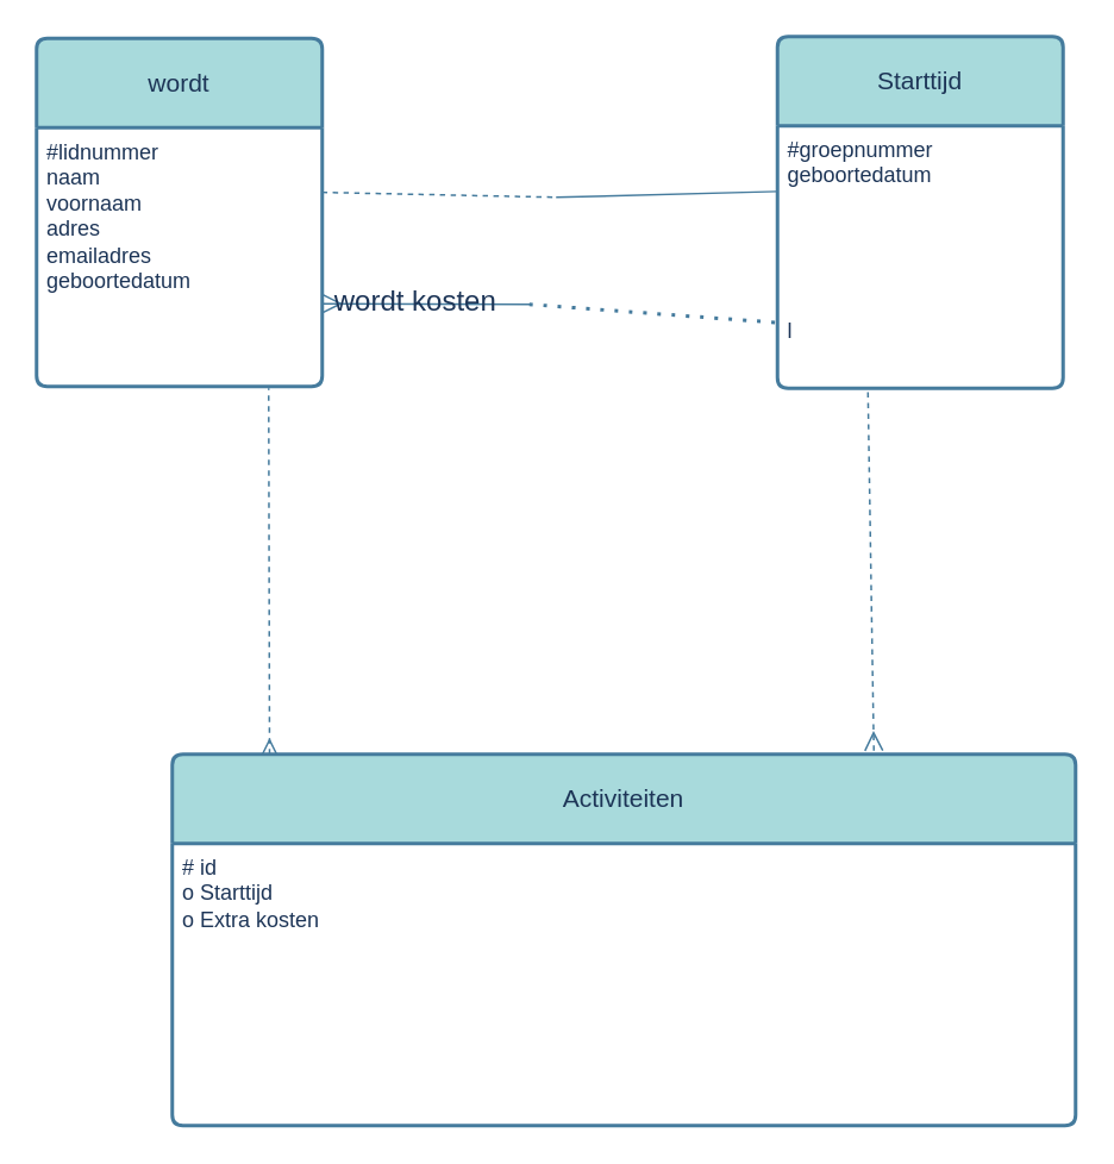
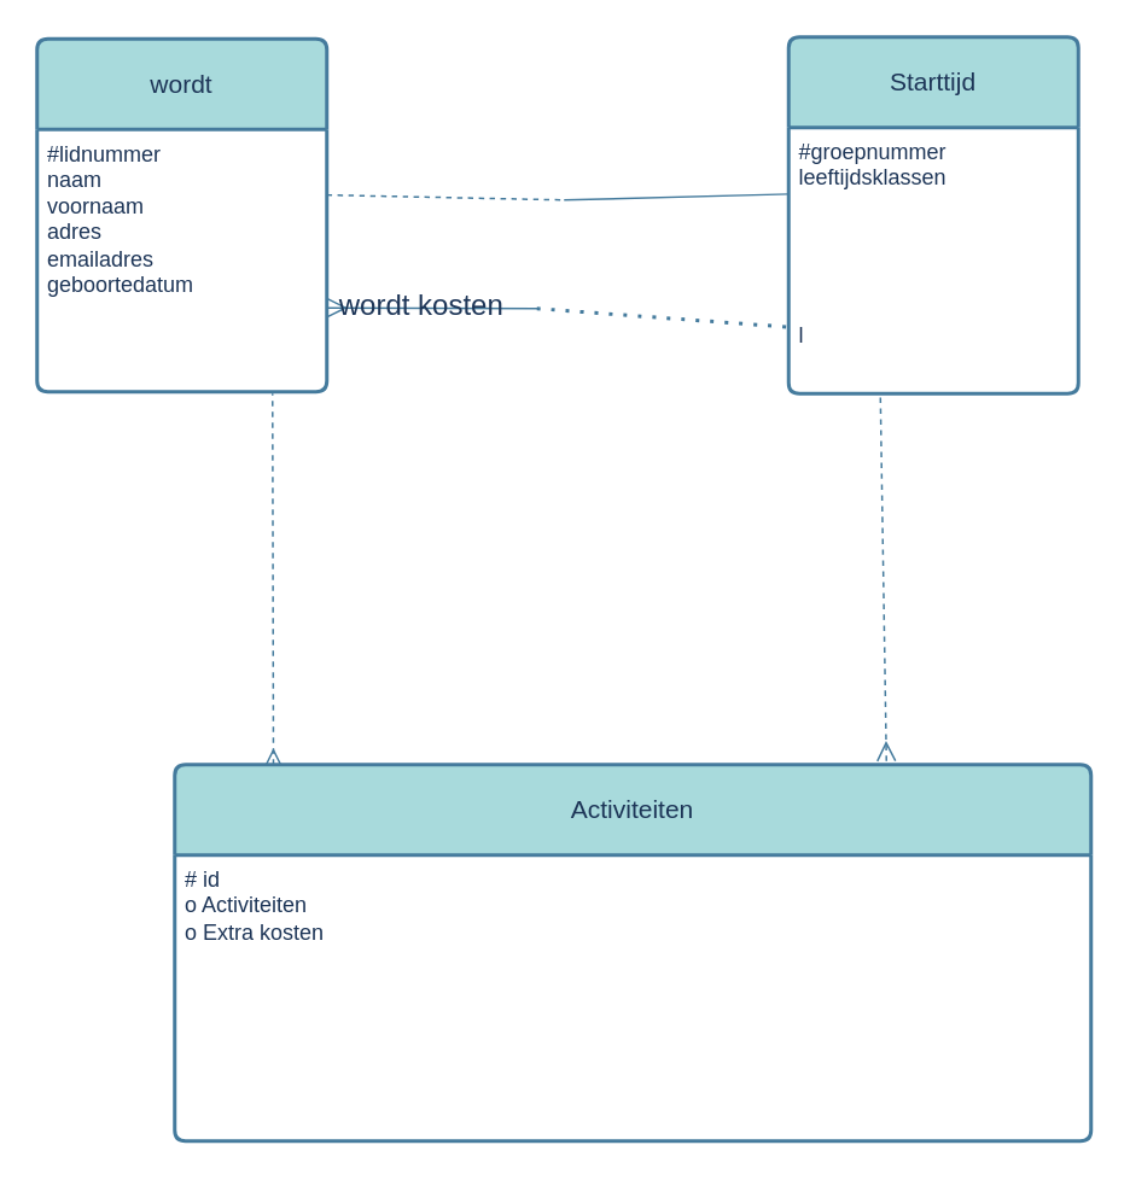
  <mxCell id="0" />
  <mxCell id="1" parent="0" />
  <mxCell id="2" value="wordt" style="swimlane;childLayout=stackLayout;horizontal=1;startSize=50;horizontalStack=0;rounded=1;fontSize=14;fontStyle=0;strokeWidth=2;resizeParent=0;resizeLast=1;shadow=0;dashed=0;align=center;arcSize=4;whiteSpace=wrap;html=1;labelBackgroundColor=none;fillColor=#A8DADC;strokeColor=#457B9D;fontColor=#1D3557;" vertex="1" parent="1"><mxGeometry x="20" y="21" width="160" height="195" as="geometry" /></mxCell>
  <mxCell id="3" value="#lidnummer&lt;div&gt;naam&lt;/div&gt;&lt;div&gt;voornaam&lt;/div&gt;&lt;div&gt;adres&lt;/div&gt;&lt;div&gt;emailadres&lt;/div&gt;&lt;div&gt;geboortedatum&lt;br&gt;&lt;br&gt;&lt;/div&gt;" style="align=left;strokeColor=none;fillColor=none;spacingLeft=4;fontSize=12;verticalAlign=top;resizable=0;rotatable=0;part=1;html=1;labelBackgroundColor=none;fontColor=#1D3557;" vertex="1" parent="2"><mxGeometry y="50" width="160" height="145" as="geometry" /></mxCell>
  <mxCell id="4" value="Starttijd" style="swimlane;childLayout=stackLayout;horizontal=1;startSize=50;horizontalStack=0;rounded=1;fontSize=14;fontStyle=0;strokeWidth=2;resizeParent=0;resizeLast=1;shadow=0;dashed=0;align=center;arcSize=4;whiteSpace=wrap;html=1;labelBackgroundColor=none;fillColor=#A8DADC;strokeColor=#457B9D;fontColor=#1D3557;" vertex="1" parent="1"><mxGeometry x="435" y="20" width="160" height="197" as="geometry" /></mxCell>
- <mxCell id="5" value="&lt;div&gt;#groepnummer&lt;/div&gt;geboortedatum&lt;div&gt;&lt;br&gt;&lt;/div&gt;&lt;div&gt;&lt;br&gt;&lt;/div&gt;&lt;div&gt;&lt;br&gt;&lt;/div&gt;&lt;div&gt;&lt;br&gt;&lt;/div&gt;&lt;div&gt;&lt;br&gt;&lt;/div&gt;&lt;div&gt;l&lt;/div&gt;" style="align=left;strokeColor=none;fillColor=none;spacingLeft=4;fontSize=12;verticalAlign=top;resizable=0;rotatable=0;part=1;html=1;labelBackgroundColor=none;fontColor=#1D3557;" vertex="1" parent="4"><mxGeometry y="50" width="160" height="147" as="geometry" /></mxCell>
+ <mxCell id="5" value="&lt;div&gt;#groepnummer&lt;/div&gt;leeftijdsklassen&lt;div&gt;&lt;br&gt;&lt;/div&gt;&lt;div&gt;&lt;br&gt;&lt;/div&gt;&lt;div&gt;&lt;br&gt;&lt;/div&gt;&lt;div&gt;&lt;br&gt;&lt;/div&gt;&lt;div&gt;&lt;br&gt;&lt;/div&gt;&lt;div&gt;l&lt;/div&gt;" style="align=left;strokeColor=none;fillColor=none;spacingLeft=4;fontSize=12;verticalAlign=top;resizable=0;rotatable=0;part=1;html=1;labelBackgroundColor=none;fontColor=#1D3557;" vertex="1" parent="4"><mxGeometry y="50" width="160" height="147" as="geometry" /></mxCell>
  <mxCell id="6" value="Activiteiten" style="swimlane;childLayout=stackLayout;horizontal=1;startSize=50;horizontalStack=0;rounded=1;fontSize=14;fontStyle=0;strokeWidth=2;resizeParent=0;resizeLast=1;shadow=0;dashed=0;align=center;arcSize=4;whiteSpace=wrap;html=1;labelBackgroundColor=none;fillColor=#A8DADC;strokeColor=#457B9D;fontColor=#1D3557;" vertex="1" parent="1"><mxGeometry x="96" y="422" width="506" height="208" as="geometry" /></mxCell>
- <mxCell id="7" value="# id&lt;div&gt;o Starttijd&lt;/div&gt;&lt;div&gt;o Extra kosten&lt;/div&gt;" style="align=left;strokeColor=none;fillColor=none;spacingLeft=4;fontSize=12;verticalAlign=top;resizable=0;rotatable=0;part=1;html=1;labelBackgroundColor=none;fontColor=#1D3557;" vertex="1" parent="6"><mxGeometry y="50" width="506" height="148" as="geometry" /></mxCell>
+ <mxCell id="7" value="# id&lt;div&gt;o Activiteiten&lt;/div&gt;&lt;div&gt;o Extra kosten&lt;/div&gt;" style="align=left;strokeColor=none;fillColor=none;spacingLeft=4;fontSize=12;verticalAlign=top;resizable=0;rotatable=0;part=1;html=1;labelBackgroundColor=none;fontColor=#1D3557;" vertex="1" parent="6"><mxGeometry y="50" width="506" height="148" as="geometry" /></mxCell>
  <mxCell id="8" value="&lt;div&gt;&lt;br&gt;&lt;/div&gt;" style="align=left;strokeColor=none;fillColor=none;spacingLeft=4;fontSize=12;verticalAlign=top;resizable=0;rotatable=0;part=1;html=1;labelBackgroundColor=none;fontColor=#1D3557;" vertex="1" parent="6"><mxGeometry y="198" width="506" height="10" as="geometry" /></mxCell>
  <mxCell id="9" value="" style="endArrow=ERmany;html=1;rounded=0;fontSize=12;startSize=8;endSize=8;curved=1;entryX=1.002;entryY=0.68;entryDx=0;entryDy=0;entryPerimeter=0;endFill=0;labelBackgroundColor=none;strokeColor=#457B9D;fontColor=default;" edge="1" parent="1" target="3"><mxGeometry width="50" height="50" relative="1" as="geometry"><mxPoint x="297" y="170" as="sourcePoint" /><mxPoint x="624" y="235" as="targetPoint" /></mxGeometry></mxCell>
  <mxCell id="10" value="" style="endArrow=none;dashed=1;html=1;dashPattern=1 3;strokeWidth=2;rounded=0;fontSize=12;startSize=8;endSize=8;curved=1;entryX=0;entryY=0.75;entryDx=0;entryDy=0;labelBackgroundColor=none;strokeColor=#457B9D;fontColor=default;" edge="1" parent="1" target="5"><mxGeometry width="50" height="50" relative="1" as="geometry"><mxPoint x="296" y="170" as="sourcePoint" /><mxPoint x="412" y="172" as="targetPoint" /></mxGeometry></mxCell>
  <mxCell id="11" value="wordt kosten" style="text;html=1;align=center;verticalAlign=middle;whiteSpace=wrap;rounded=0;fontSize=16;labelBackgroundColor=none;fontColor=#1D3557;" vertex="1" parent="1"><mxGeometry x="182" y="153" width="101" height="30" as="geometry" /></mxCell>
  <mxCell id="12" value="" style="endArrow=none;html=1;rounded=0;fontSize=12;startSize=8;endSize=8;curved=1;exitX=0;exitY=0.25;exitDx=0;exitDy=0;labelBackgroundColor=none;strokeColor=#457B9D;fontColor=default;" edge="1" parent="1" source="5"><mxGeometry width="50" height="50" relative="1" as="geometry"><mxPoint x="574" y="285" as="sourcePoint" /><mxPoint x="311" y="110" as="targetPoint" /></mxGeometry></mxCell>
  <mxCell id="13" value="" style="endArrow=none;dashed=1;html=1;rounded=0;fontSize=12;startSize=8;endSize=8;curved=1;exitX=1;exitY=0.25;exitDx=0;exitDy=0;labelBackgroundColor=none;strokeColor=#457B9D;fontColor=default;" edge="1" parent="1" source="3"><mxGeometry width="50" height="50" relative="1" as="geometry"><mxPoint x="574" y="285" as="sourcePoint" /><mxPoint x="310" y="110" as="targetPoint" /></mxGeometry></mxCell>
  <mxCell id="14" value="" style="endArrow=none;dashed=1;html=1;rounded=0;fontSize=12;startSize=8;endSize=8;curved=1;entryX=0.75;entryY=1;entryDx=0;entryDy=0;startArrow=ERmany;startFill=0;labelBackgroundColor=none;strokeColor=#457B9D;fontColor=default;" edge="1" parent="1"><mxGeometry width="50" height="50" relative="1" as="geometry"><mxPoint x="489" y="420" as="sourcePoint" /><mxPoint x="485.64" y="216" as="targetPoint" /></mxGeometry></mxCell>
  <mxCell id="15" value="" style="endArrow=none;dashed=1;html=1;rounded=0;fontSize=12;curved=0;entryX=0.25;entryY=1;entryDx=0;entryDy=0;startArrow=ERmany;startFill=0;exitX=0.75;exitY=0;exitDx=0;exitDy=0;labelBackgroundColor=none;strokeColor=#457B9D;fontColor=default;" edge="1" parent="1"><mxGeometry width="50" height="50" relative="1" as="geometry"><mxPoint x="150.5" y="422" as="sourcePoint" /><mxPoint x="150" y="217" as="targetPoint" /></mxGeometry></mxCell>
  <mxCell id="16" style="edgeStyle=none;curved=1;rounded=0;orthogonalLoop=1;jettySize=auto;html=1;exitX=0.75;exitY=0;exitDx=0;exitDy=0;fontSize=12;startSize=8;endSize=8;labelBackgroundColor=none;strokeColor=#457B9D;fontColor=default;" edge="1" parent="1" source="6" target="6"><mxGeometry relative="1" as="geometry" /></mxCell>
